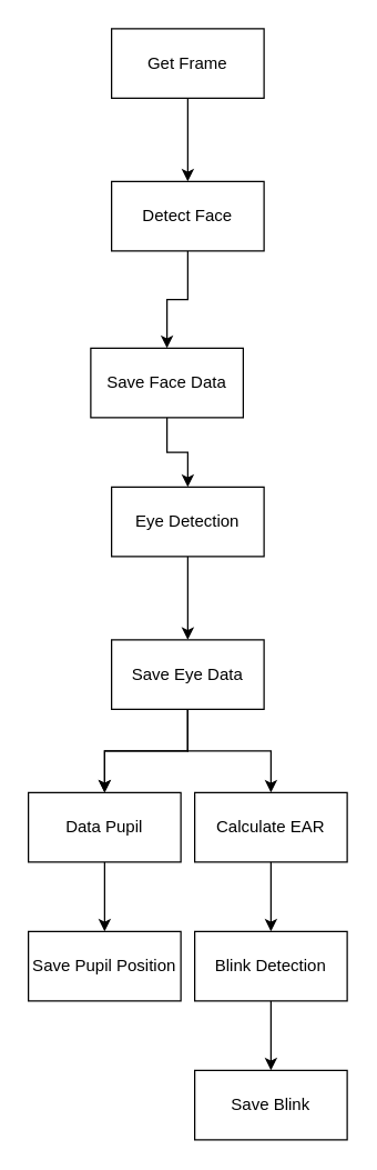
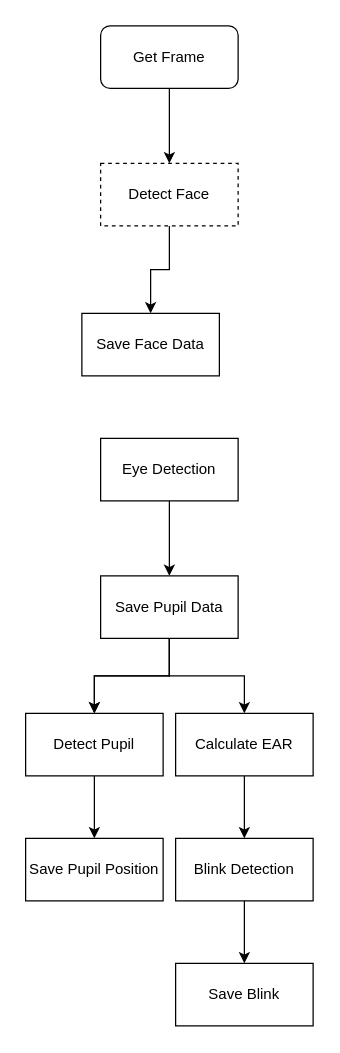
  <mxCell id="0" />
  <mxCell id="1" parent="0" />
  <mxCell id="2" value="" style="edgeStyle=orthogonalEdgeStyle;rounded=0;orthogonalLoop=1;jettySize=auto;html=1;" edge="1" parent="1" source="3" target="5"><mxGeometry relative="1" as="geometry" /></mxCell>
- <mxCell id="3" value="Get Frame" style="html=1;whiteSpace=wrap;" vertex="1" parent="1"><mxGeometry x="80" y="20" width="110" height="50" as="geometry" /></mxCell>
+ <mxCell id="3" value="Get Frame" style="html=1;whiteSpace=wrap;rounded=1;" vertex="1" parent="1"><mxGeometry x="80" y="20" width="110" height="50" as="geometry" /></mxCell>
  <mxCell id="4" value="" style="edgeStyle=orthogonalEdgeStyle;rounded=0;orthogonalLoop=1;jettySize=auto;html=1;" edge="1" parent="1" source="5" target="7"><mxGeometry relative="1" as="geometry" /></mxCell>
- <mxCell id="5" value="Detect Face" style="html=1;whiteSpace=wrap;" vertex="1" parent="1"><mxGeometry x="80" y="130" width="110" height="50" as="geometry" /></mxCell>
- <mxCell id="6" value="" style="edgeStyle=orthogonalEdgeStyle;rounded=0;orthogonalLoop=1;jettySize=auto;html=1;" edge="1" parent="1" source="7" target="9"><mxGeometry relative="1" as="geometry" /></mxCell>
+ <mxCell id="5" value="Detect Face" style="html=1;whiteSpace=wrap;dashed=1;" vertex="1" parent="1"><mxGeometry x="80" y="130" width="110" height="50" as="geometry" /></mxCell>
  <mxCell id="7" value="Save Face Data" style="html=1;whiteSpace=wrap;" vertex="1" parent="1"><mxGeometry x="65" y="250" width="110" height="50" as="geometry" /></mxCell>
  <mxCell id="8" value="" style="edgeStyle=orthogonalEdgeStyle;rounded=0;orthogonalLoop=1;jettySize=auto;html=1;" edge="1" parent="1" source="9" target="12"><mxGeometry relative="1" as="geometry" /></mxCell>
  <mxCell id="9" value="Eye Detection" style="html=1;whiteSpace=wrap;" vertex="1" parent="1"><mxGeometry x="80" y="350" width="110" height="50" as="geometry" /></mxCell>
  <mxCell id="10" value="" style="edgeStyle=orthogonalEdgeStyle;rounded=0;orthogonalLoop=1;jettySize=auto;html=1;" edge="1" parent="1" source="12" target="14"><mxGeometry relative="1" as="geometry" /></mxCell>
  <mxCell id="11" value="" style="edgeStyle=orthogonalEdgeStyle;rounded=0;orthogonalLoop=1;jettySize=auto;html=1;" edge="1" parent="1" source="12" target="14"><mxGeometry relative="1" as="geometry" /></mxCell>
- <mxCell id="12" value="Save Eye Data" style="html=1;whiteSpace=wrap;" vertex="1" parent="1"><mxGeometry x="80" y="460" width="110" height="50" as="geometry" /></mxCell>
+ <mxCell id="12" value="Save Pupil Data" style="html=1;whiteSpace=wrap;" vertex="1" parent="1"><mxGeometry x="80" y="460" width="110" height="50" as="geometry" /></mxCell>
  <mxCell id="13" value="" style="edgeStyle=orthogonalEdgeStyle;rounded=0;orthogonalLoop=1;jettySize=auto;html=1;" edge="1" parent="1" source="14" target="18"><mxGeometry relative="1" as="geometry" /></mxCell>
- <mxCell id="14" value="Data Pupil" style="html=1;whiteSpace=wrap;" vertex="1" parent="1"><mxGeometry x="20" y="570" width="110" height="50" as="geometry" /></mxCell>
+ <mxCell id="14" value="Detect Pupil" style="html=1;whiteSpace=wrap;" vertex="1" parent="1"><mxGeometry x="20" y="570" width="110" height="50" as="geometry" /></mxCell>
  <mxCell id="15" value="" style="edgeStyle=orthogonalEdgeStyle;rounded=0;orthogonalLoop=1;jettySize=auto;html=1;endArrow=none;endFill=0;startArrow=classic;startFill=1;" edge="1" parent="1" source="17" target="12"><mxGeometry relative="1" as="geometry" /></mxCell>
  <mxCell id="16" value="" style="edgeStyle=orthogonalEdgeStyle;rounded=0;orthogonalLoop=1;jettySize=auto;html=1;" edge="1" parent="1" source="17" target="20"><mxGeometry relative="1" as="geometry" /></mxCell>
  <mxCell id="17" value="Calculate EAR" style="html=1;whiteSpace=wrap;" vertex="1" parent="1"><mxGeometry x="140" y="570" width="110" height="50" as="geometry" /></mxCell>
  <mxCell id="18" value="Save Pupil Position" style="html=1;whiteSpace=wrap;" vertex="1" parent="1"><mxGeometry x="20" y="670" width="110" height="50" as="geometry" /></mxCell>
  <mxCell id="19" value="" style="edgeStyle=orthogonalEdgeStyle;rounded=0;orthogonalLoop=1;jettySize=auto;html=1;" edge="1" parent="1" source="20" target="21"><mxGeometry relative="1" as="geometry" /></mxCell>
  <mxCell id="20" value="Blink Detection" style="html=1;whiteSpace=wrap;" vertex="1" parent="1"><mxGeometry x="140" y="670" width="110" height="50" as="geometry" /></mxCell>
  <mxCell id="21" value="&lt;div&gt;Save Blink&lt;/div&gt;" style="html=1;whiteSpace=wrap;" vertex="1" parent="1"><mxGeometry x="140" y="770" width="110" height="50" as="geometry" /></mxCell>
